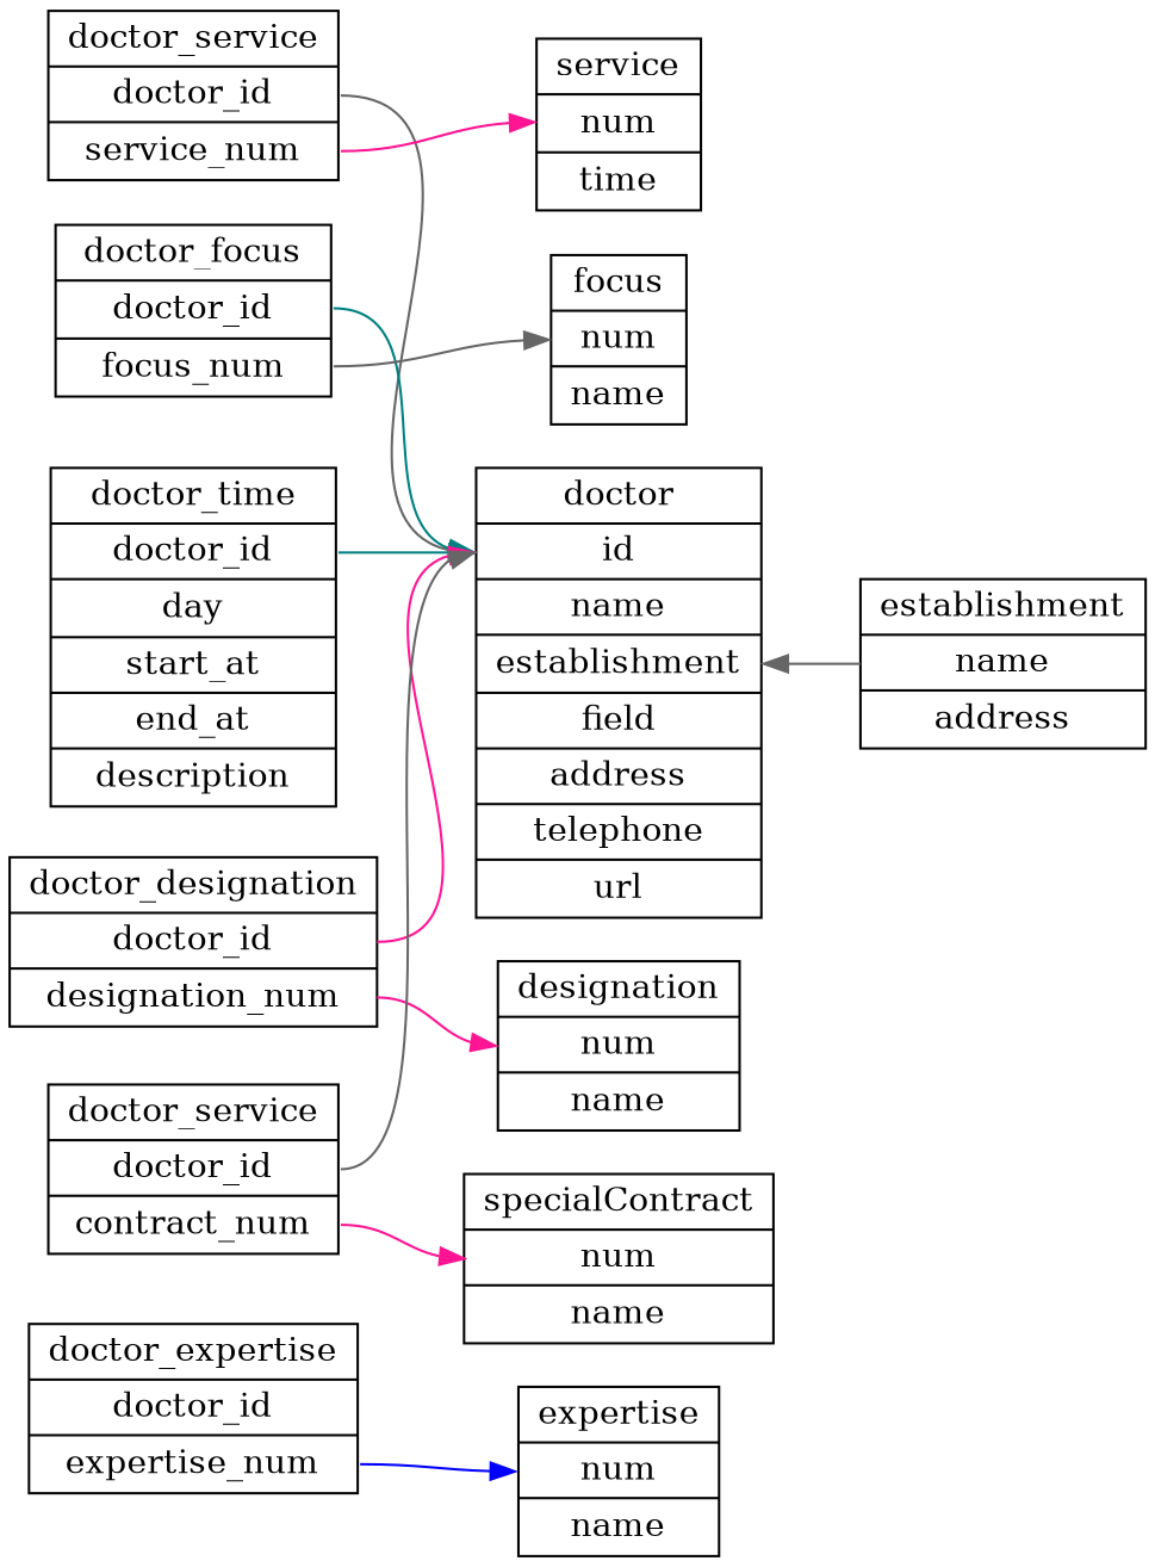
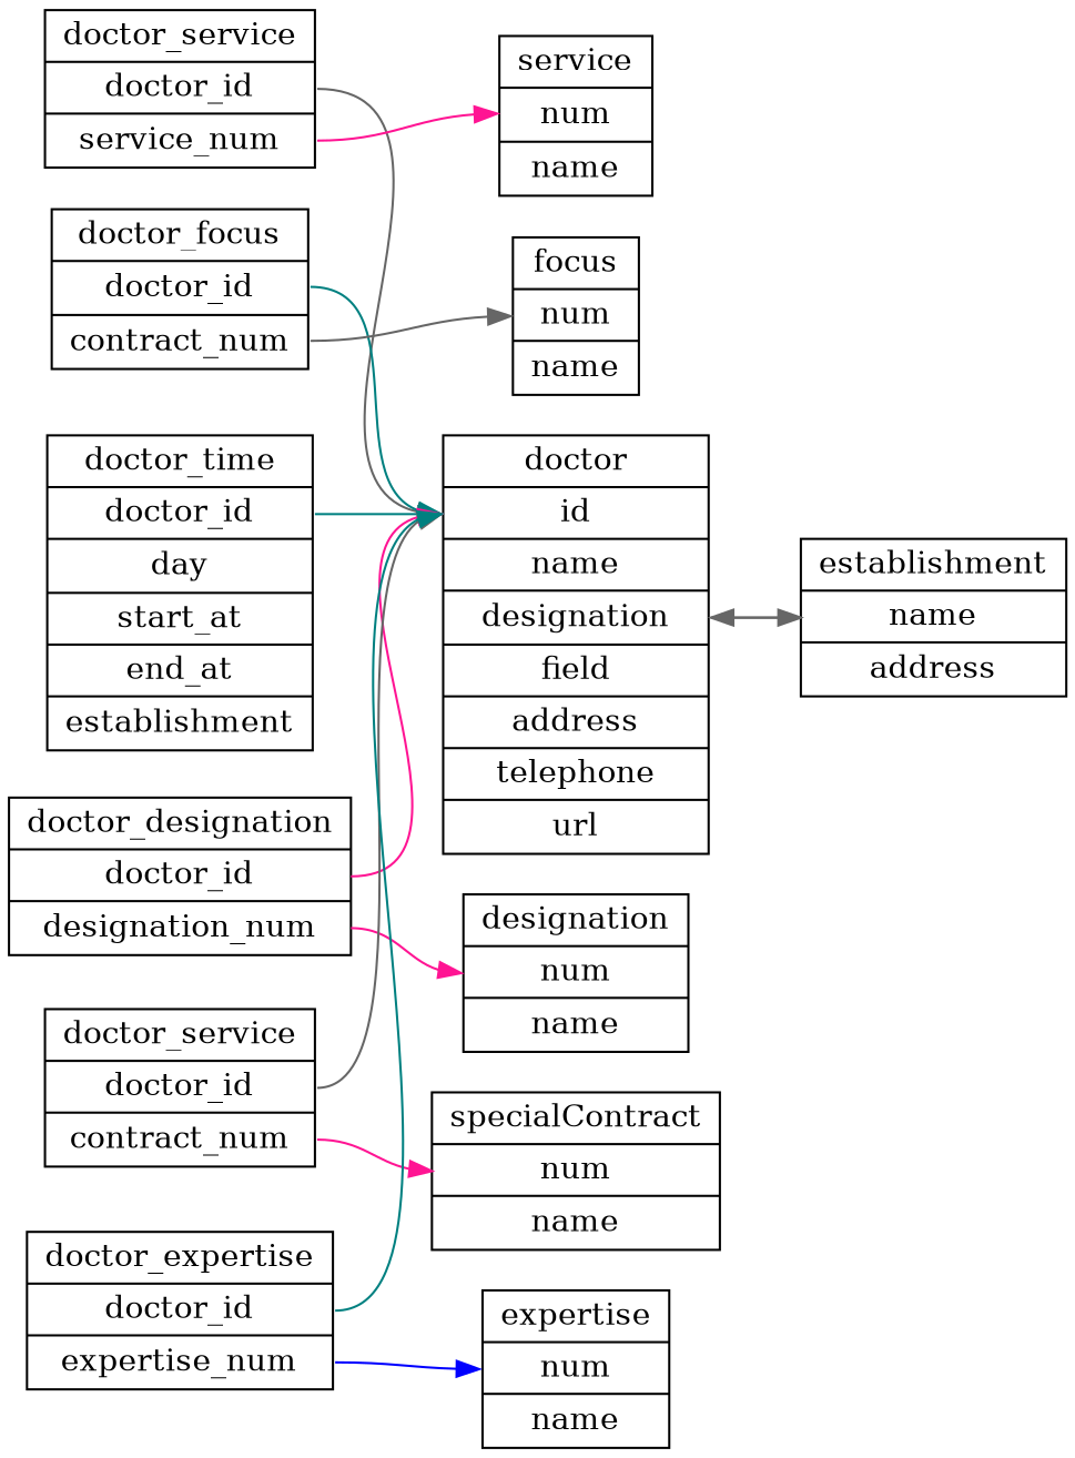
  digraph {
    rankdir=LR
    node [shape=record]
    edge [color=gray40 headport=id tailport=did]
-   n1 [label="doctor | <id>id | name | <est>establishment | field | address | telephone | url" rank=source]
+   n1 [label="doctor | <id>id | name | <est>designation | field | address | telephone | url" rank=source]
    n2 [label="establishment | <name>name | address"]
-   n3 [label="service | <num>num | time"]
+   n3 [label="service | <num>num | name"]
    n4 [label="focus | <num>num | name"]
    n5 [label="designation | <num>num | name"]
    n6 [label="specialContract | <num>num | name"]
    n7 [label="expertise | <num>num | name"]
-   n8 [label="doctor_time | <did>doctor_id | day | start_at | end_at | description"]
+   n8 [label="doctor_time | <did>doctor_id | day | start_at | end_at | establishment"]
    n9 [label="doctor_service |  <did>doctor_id | <snum>service_num "]
-   n10 [label="doctor_focus | <did>doctor_id | <snum>focus_num "]
+   n10 [label="doctor_focus | <did>doctor_id | <snum>contract_num "]
    n11 [label="doctor_designation | <did>doctor_id | <snum>designation_num "]
    n12 [label="doctor_service | <did>doctor_id | <snum>contract_num "]
    n13 [label="doctor_expertise | <did>doctor_id | <snum>expertise_num"]
+   n1 -> n2 [headport=name tailport=est]
    n2 -> n1 [headport=est tailport=name]
    n8 -> n1 [color=teal]
    n9 -> n1
    n9 -> n3 [color=deeppink headport=num tailport=snum]
    n10 -> n1 [color=teal]
    n10 -> n4 [headport=num tailport=snum]
    n11 -> n1 [color=deeppink]
    n11 -> n5 [color=deeppink headport=num tailport=snum]
    n12 -> n1
    n12 -> n6 [color=deeppink headport=num tailport=snum]
+   n13 -> n1 [color=teal]
    n13 -> n7 [color=blue headport=num tailport=snum]
  }
